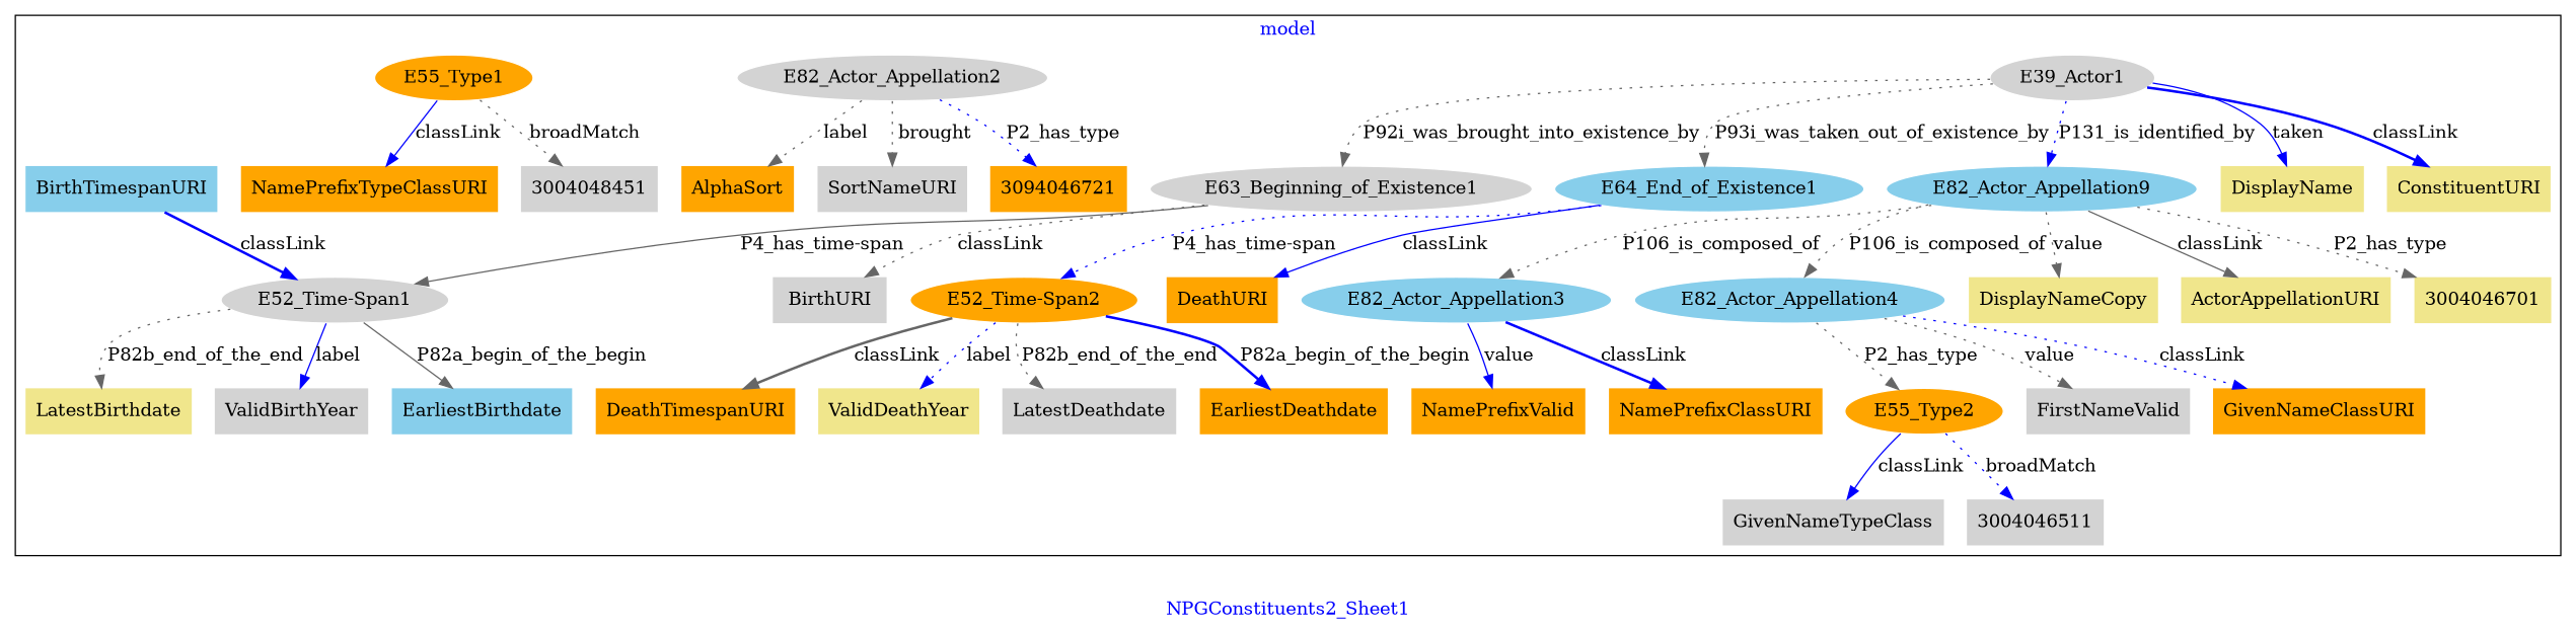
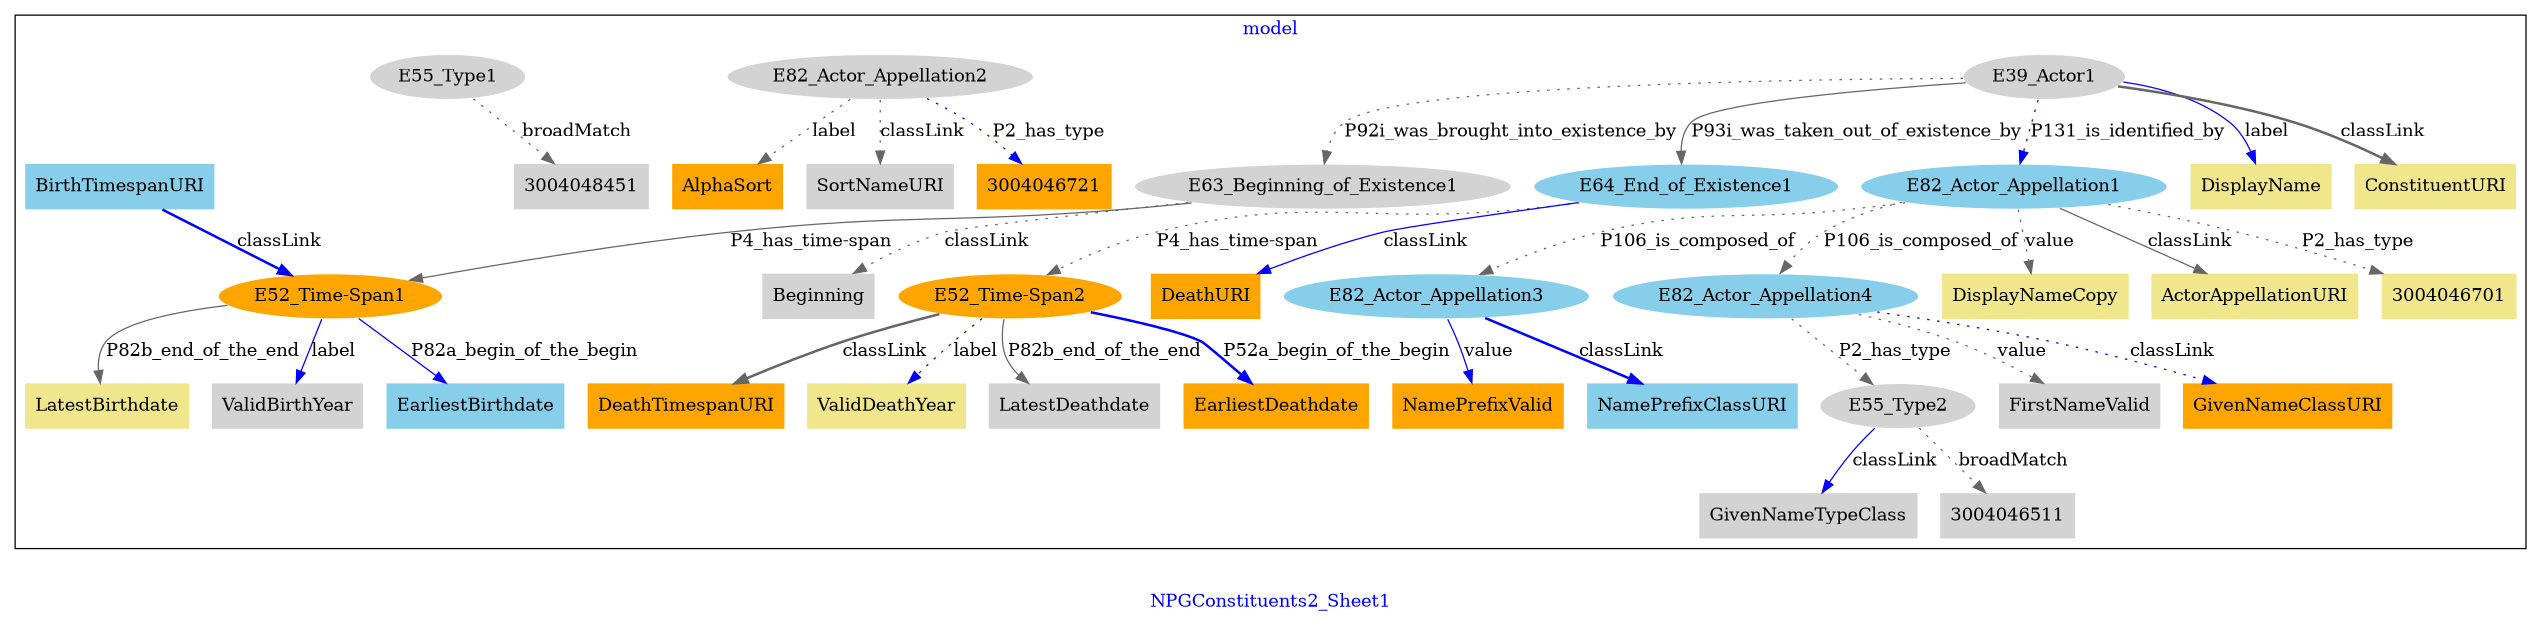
  digraph {
    fontcolor=blue
    label=NPGConstituents2_Sheet1
    remincross=true
    node [fillcolor=lightgrey style=filled shape=plaintext]
    edge [color=gray40 fontcolor=black style=dotted]
    n1 [color=white label=E39_Actor1 shape=""]
    n2 [color=white label=E63_Beginning_of_Existence1 shape=""]
    n3 [color=white fillcolor=skyblue label=E64_End_of_Existence1 shape=""]
-   n4 [color=white fillcolor=skyblue label=E82_Actor_Appellation9 shape=""]
+   n4 [color=white fillcolor=skyblue label=E82_Actor_Appellation1 shape=""]
    n5 [color=white label=E82_Actor_Appellation2 shape=""]
-   n6 [color=white label="E52_Time-Span1" shape=""]
+   n6 [color=white fillcolor=orange label="E52_Time-Span1" shape=""]
    n7 [color=white fillcolor=orange label="E52_Time-Span2" shape=""]
    n8 [color=white fillcolor=skyblue label=E82_Actor_Appellation3 shape=""]
    n9 [color=white fillcolor=skyblue label=E82_Actor_Appellation4 shape=""]
-   n10 [color=white fillcolor=orange label=E55_Type1 shape=""]
-   n11 [color=white fillcolor=orange label=E55_Type2 shape=""]
+   n10 [color=white label=E55_Type1 shape=""]
+   n11 [color=white label=E55_Type2 shape=""]
    n12 [fillcolor=khaki label=DisplayName]
    n13 [fillcolor=orange label=DeathTimespanURI]
    n14 [fillcolor=khaki label=DisplayNameCopy]
    n15 [label=GivenNameTypeClass]
    n16 [fillcolor=orange label=NamePrefixValid]
    n17 [label=FirstNameValid]
    n18 [fillcolor=orange label=AlphaSort]
    n19 [fillcolor=khaki label=ValidDeathYear]
    n20 [fillcolor=skyblue label=BirthTimespanURI]
-   n21 [fillcolor=orange label=NamePrefixClassURI]
+   n21 [fillcolor=skyblue label=NamePrefixClassURI]
    n22 [fillcolor=khaki label=LatestBirthdate]
-   n23 [label=BirthURI]
+   n23 [label=Beginning]
    n24 [label=ValidBirthYear]
    n25 [label=LatestDeathdate]
    n26 [fillcolor=khaki label=ActorAppellationURI]
-   n27 [fillcolor=orange label=NamePrefixTypeClassURI]
    n28 [fillcolor=skyblue label=EarliestBirthdate]
    n29 [fillcolor=khaki label=ConstituentURI]
    n30 [fillcolor=orange label=DeathURI]
    n31 [label=SortNameURI]
    n32 [fillcolor=orange label=GivenNameClassURI]
    n33 [fillcolor=orange label=EarliestDeathdate]
    n34 [fillcolor=khaki label=3004046701]
    n35 [label=3004046511]
    n36 [label=3004048451]
-   n37 [fillcolor=orange label=3094046721]
+   n37 [fillcolor=orange label=3004046721]
    subgraph cluster_1 {
      label=model
      n1
      n2
      n3
      n4
      n5
      n6
      n7
      n8
      n9
      n10
      n11
      n12
      n13
      n14
      n15
      n16
      n17
      n18
      n19
      n20
      n21
      n22
      n23
      n24
      n25
      n26
-     n27
      n28
      n29
      n30
      n31
      n32
      n33
      n34
      n35
      n36
      n37
    }
    n1 -> n2 [label=P92i_was_brought_into_existence_by]
-   n1 -> n3 [label=P93i_was_taken_out_of_existence_by]
+   n1 -> n3 [label=P93i_was_taken_out_of_existence_by style=solid]
    n1 -> n4 [color=blue label=P131_is_identified_by]
-   n1 -> n12 [color=blue label=taken style=solid]
-   n1 -> n29 [color=blue label=classLink style=bold]
+   n1 -> n12 [color=blue label=label style=solid]
+   n1 -> n29 [label=classLink style=bold]
    n2 -> n6 [label="P4_has_time-span" style=solid]
    n2 -> n23 [label=classLink]
-   n3 -> n7 [color=blue label="P4_has_time-span"]
+   n3 -> n7 [label="P4_has_time-span"]
    n3 -> n30 [color=blue label=classLink style=solid]
    n4 -> n8 [label=P106_is_composed_of]
    n4 -> n9 [label=P106_is_composed_of]
    n4 -> n14 [label=value]
    n4 -> n26 [label=classLink style=solid]
    n4 -> n34 [label=P2_has_type]
    n5 -> n18 [label=label]
-   n5 -> n31 [label=brought]
+   n5 -> n31 [label=classLink]
    n5 -> n37 [color=blue label=P2_has_type]
-   n6 -> n22 [label=P82b_end_of_the_end]
+   n6 -> n22 [label=P82b_end_of_the_end style=solid]
    n6 -> n24 [color=blue label=label style=solid]
-   n6 -> n28 [label=P82a_begin_of_the_begin style=solid]
+   n6 -> n28 [color=blue label=P82a_begin_of_the_begin style=solid]
    n7 -> n13 [label=classLink style=bold]
    n7 -> n19 [color=blue label=label]
-   n7 -> n25 [label=P82b_end_of_the_end]
-   n7 -> n33 [color=blue label=P82a_begin_of_the_begin style=bold]
+   n7 -> n25 [label=P82b_end_of_the_end style=solid]
+   n7 -> n33 [color=blue label=P52a_begin_of_the_begin style=bold]
    n8 -> n16 [color=blue label=value style=solid]
    n8 -> n21 [color=blue label=classLink style=bold]
    n9 -> n11 [label=P2_has_type]
    n9 -> n17 [label=value]
    n9 -> n32 [color=blue label=classLink]
-   n10 -> n27 [color=blue label=classLink style=solid]
    n10 -> n36 [label=broadMatch]
    n11 -> n15 [color=blue label=classLink style=solid]
-   n11 -> n35 [color=blue label=broadMatch]
+   n11 -> n35 [label=broadMatch]
    n20 -> n6 [color=blue label=classLink style=bold]
  }
